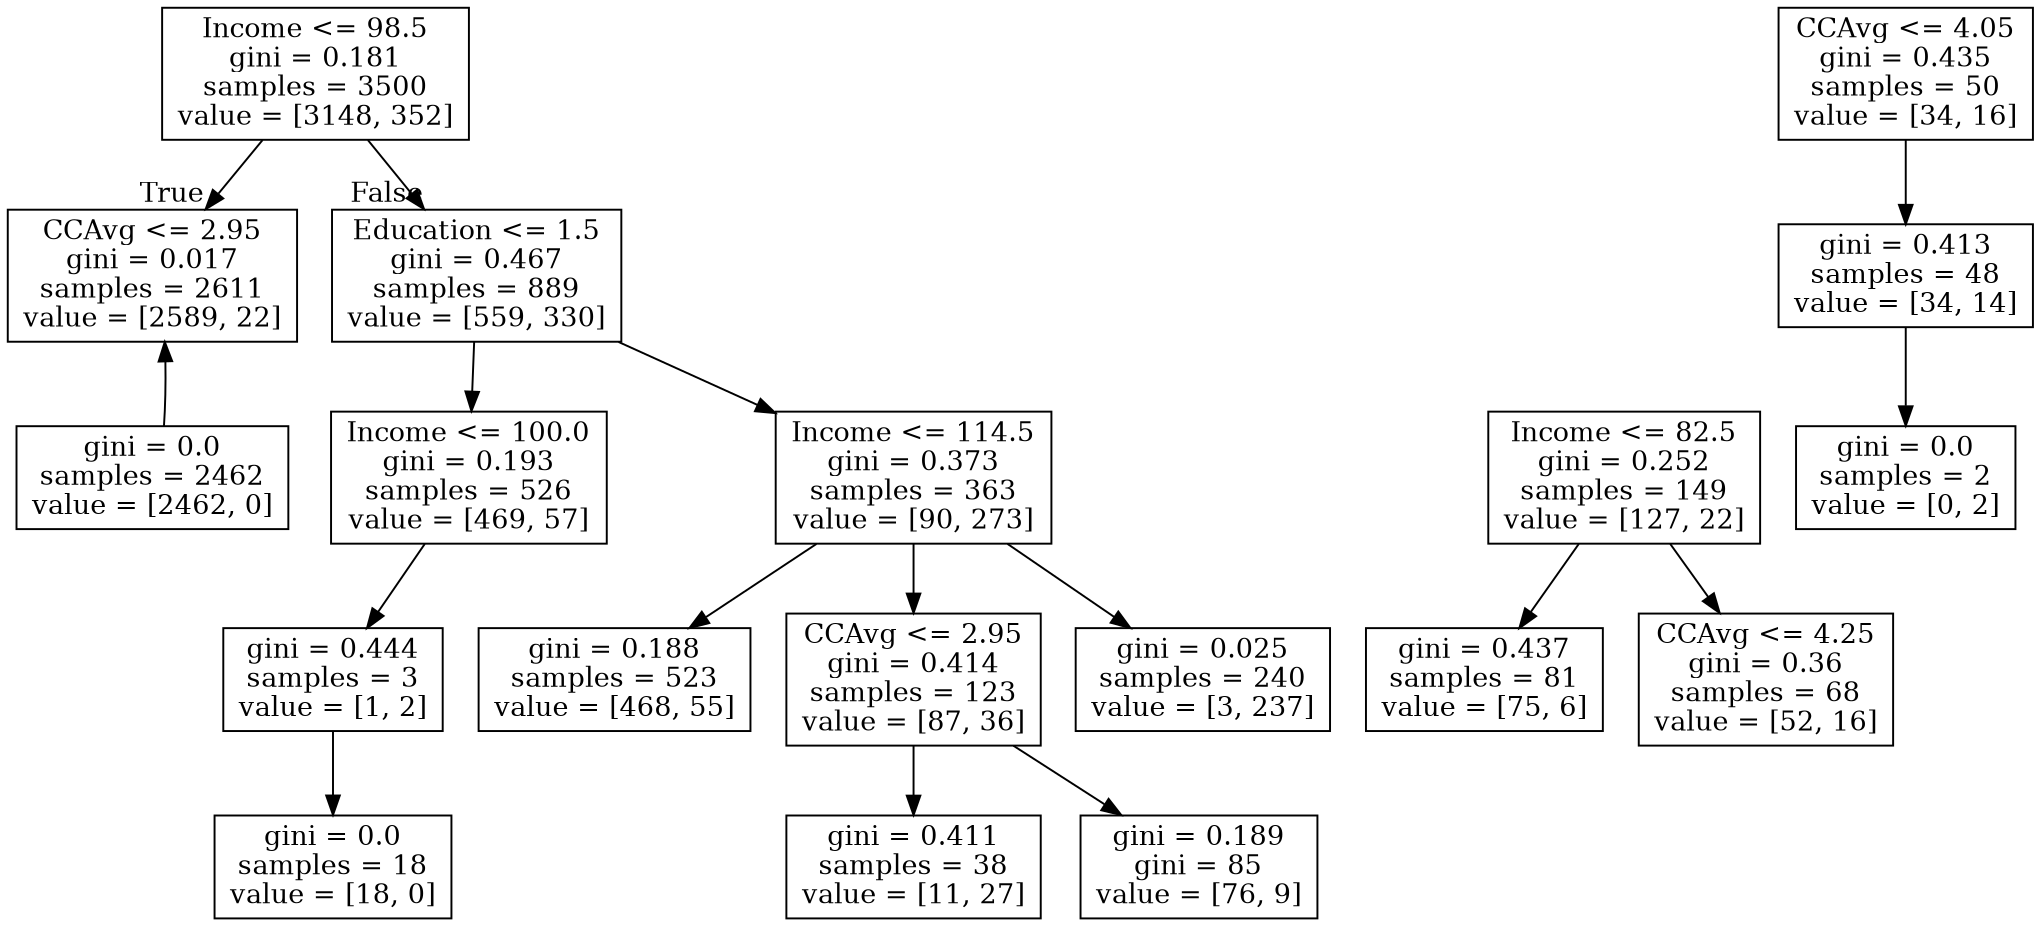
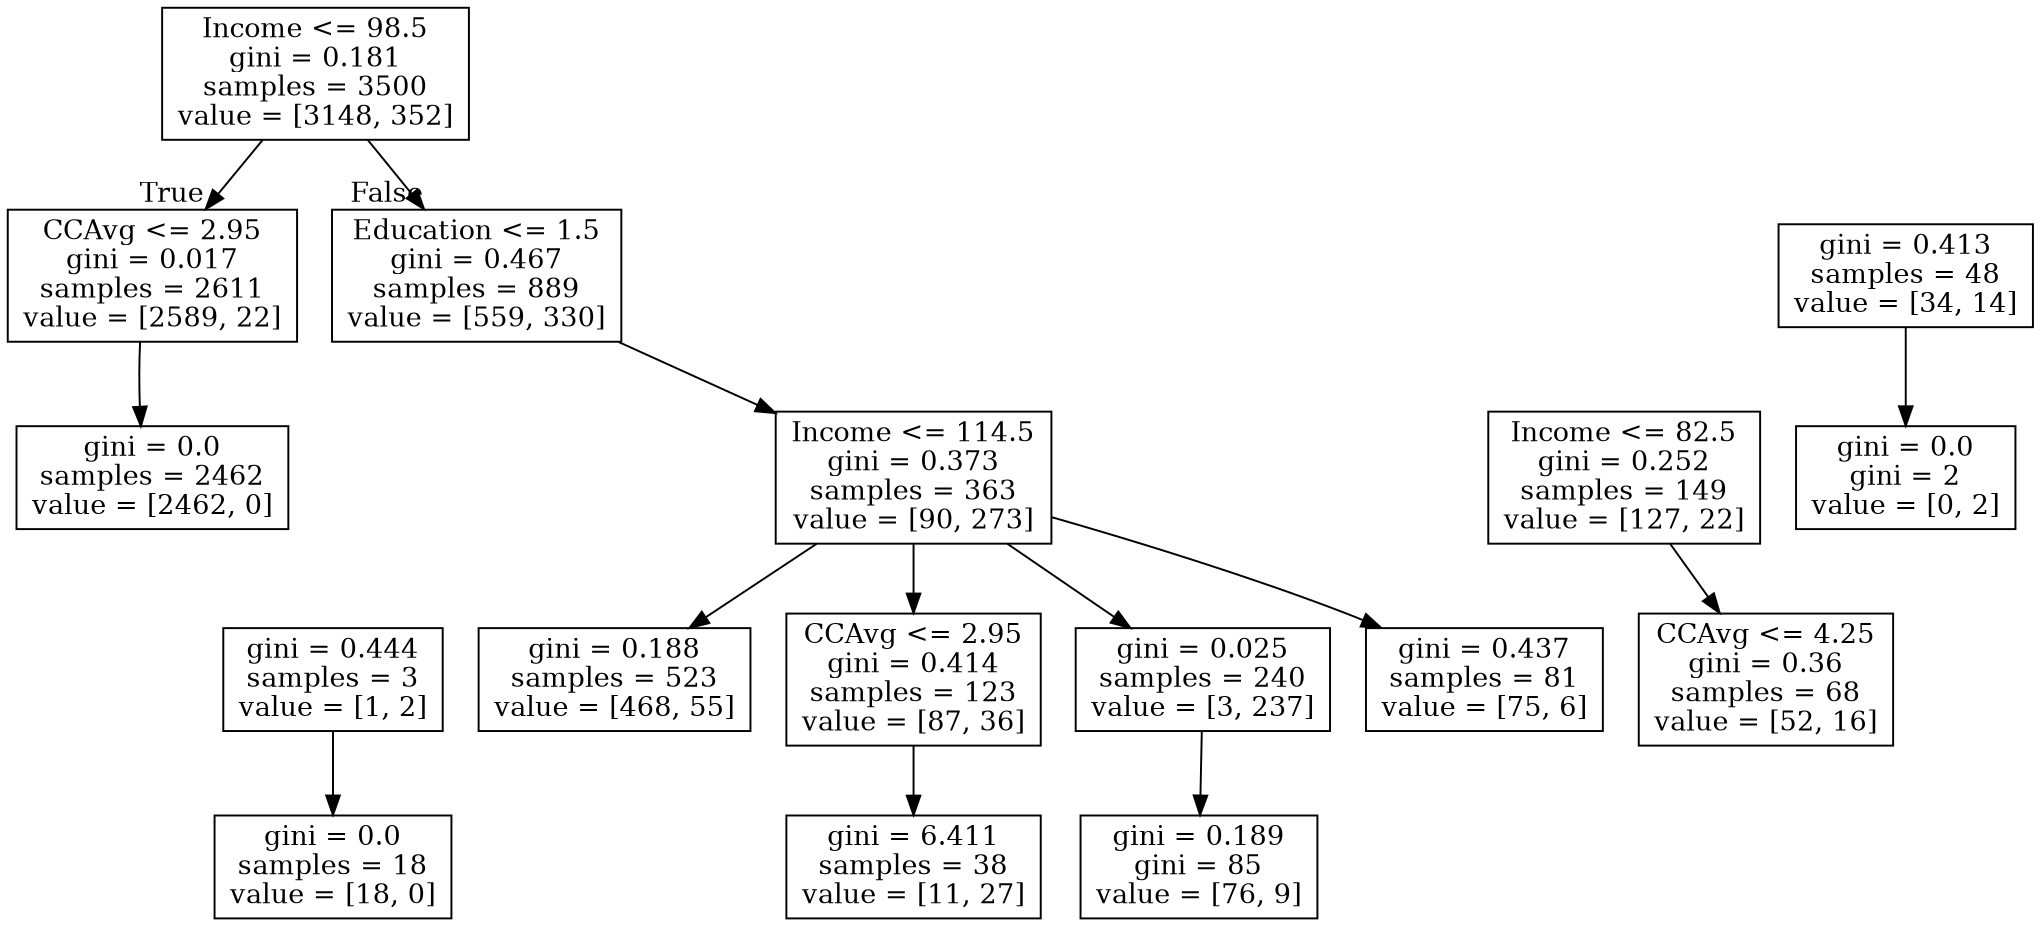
  digraph {
    node [shape=box]
    n1 [label="Income <= 98.5\ngini = 0.181\nsamples = 3500\nvalue = [3148, 352]"]
    n2 [label="CCAvg <= 2.95\ngini = 0.017\nsamples = 2611\nvalue = [2589, 22]"]
    n3 [label="Education <= 1.5\ngini = 0.467\nsamples = 889\nvalue = [559, 330]"]
    n4 [label="gini = 0.0\nsamples = 2462\nvalue = [2462, 0]"]
-   n5 [label="Income <= 100.0\ngini = 0.193\nsamples = 526\nvalue = [469, 57]"]
    n6 [label="Income <= 114.5\ngini = 0.373\nsamples = 363\nvalue = [90, 273]"]
    n7 [label="Income <= 82.5\ngini = 0.252\nsamples = 149\nvalue = [127, 22]"]
    n8 [label="gini = 0.437\nsamples = 81\nvalue = [75, 6]"]
    n9 [label="CCAvg <= 4.25\ngini = 0.36\nsamples = 68\nvalue = [52, 16]"]
-   n10 [label="CCAvg <= 4.05\ngini = 0.435\nsamples = 50\nvalue = [34, 16]"]
    n11 [label="gini = 0.413\nsamples = 48\nvalue = [34, 14]"]
    n12 [label="gini = 0.0\nsamples = 18\nvalue = [18, 0]"]
-   n13 [label="gini = 0.0\nsamples = 2\nvalue = [0, 2]"]
+   n13 [label="gini = 0.0\ngini = 2\nvalue = [0, 2]"]
    n14 [label="gini = 0.444\nsamples = 3\nvalue = [1, 2]"]
    n15 [label="gini = 0.188\nsamples = 523\nvalue = [468, 55]"]
    n16 [label="CCAvg <= 2.95\ngini = 0.414\nsamples = 123\nvalue = [87, 36]"]
    n17 [label="gini = 0.025\nsamples = 240\nvalue = [3, 237]"]
    n18 [label="gini = 0.189\ngini = 85\nvalue = [76, 9]"]
-   n19 [label="gini = 0.411\nsamples = 38\nvalue = [11, 27]"]
+   n19 [label="gini = 6.411\nsamples = 38\nvalue = [11, 27]"]
    n1 -> n2 [headlabel=True labelangle=45 labeldistance=2.5]
    n1 -> n3 [headlabel=False labelangle=-45 labeldistance=2.5]
-   n4 -> n2
-   n3 -> n5
+   n2 -> n4
    n3 -> n6
-   n5 -> n14
    n6 -> n15
    n6 -> n16
    n6 -> n17
-   n7 -> n8
+   n6 -> n8
    n7 -> n9
-   n10 -> n11
    n11 -> n13
    n14 -> n12
-   n16 -> n18
+   n17 -> n18
    n16 -> n19
  }
